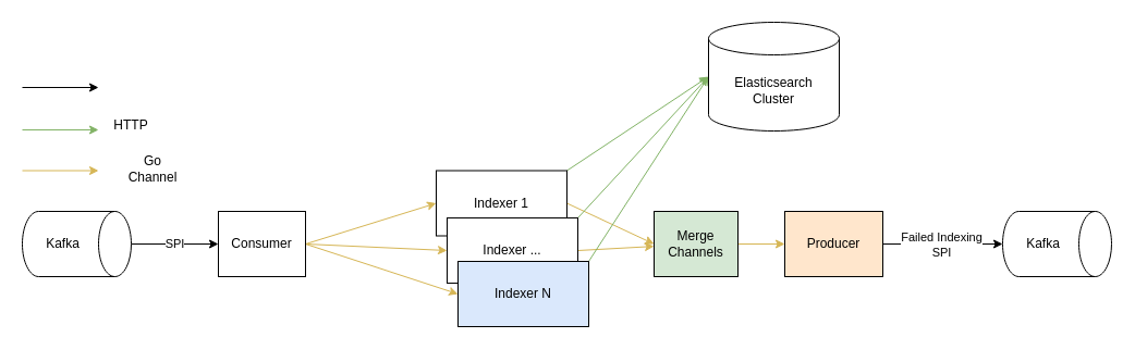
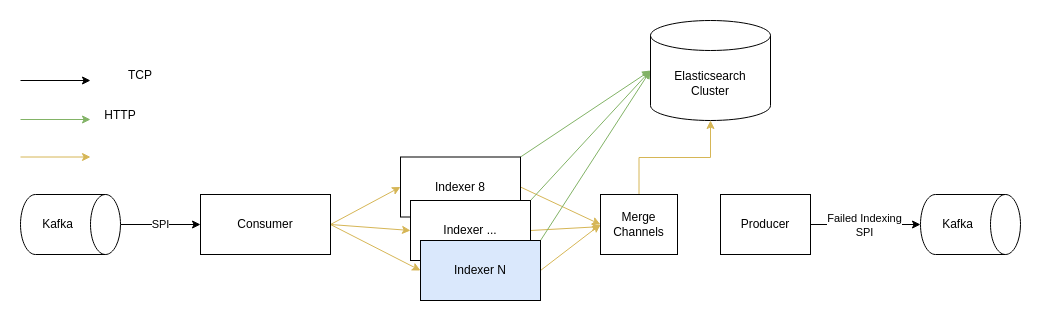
  <mxCell id="0" />
  <mxCell id="1" parent="0" />
  <mxCell id="2" style="rounded=0;orthogonalLoop=1;jettySize=auto;html=1;exitX=1;exitY=0.5;exitDx=0;exitDy=0;entryX=0;entryY=0.5;entryDx=0;entryDy=0;fillColor=#fff2cc;strokeColor=#d6b656;" parent="1" source="5" target="10" edge="1"><mxGeometry relative="1" as="geometry" /></mxCell>
  <mxCell id="3" style="edgeStyle=none;rounded=0;orthogonalLoop=1;jettySize=auto;html=1;exitX=1;exitY=0.5;exitDx=0;exitDy=0;entryX=0;entryY=0.5;entryDx=0;entryDy=0;fillColor=#fff2cc;strokeColor=#d6b656;" parent="1" source="5" target="13" edge="1"><mxGeometry relative="1" as="geometry" /></mxCell>
  <mxCell id="4" style="edgeStyle=none;rounded=0;orthogonalLoop=1;jettySize=auto;html=1;exitX=1;exitY=0.5;exitDx=0;exitDy=0;entryX=0;entryY=0.5;entryDx=0;entryDy=0;fillColor=#fff2cc;strokeColor=#d6b656;" parent="1" source="5" target="16" edge="1"><mxGeometry relative="1" as="geometry" /></mxCell>
- <mxCell id="5" value="Consumer" style="rounded=0;whiteSpace=wrap;html=1;" parent="1" vertex="1"><mxGeometry x="200" y="194" width="80" height="60" as="geometry" /></mxCell>
- <mxCell id="6" value="" style="edgeStyle=orthogonalEdgeStyle;rounded=0;orthogonalLoop=1;jettySize=auto;html=1;fillColor=#fff2cc;strokeColor=#d6b656;" parent="1" source="7" target="22" edge="1"><mxGeometry relative="1" as="geometry" /></mxCell>
- <mxCell id="7" value="Merge&lt;br&gt;Channels" style="rounded=0;whiteSpace=wrap;html=1;fillColor=#d5e8d4;" parent="1" vertex="1"><mxGeometry x="600" y="194" width="77" height="60" as="geometry" /></mxCell>
+ <mxCell id="5" value="Consumer" style="rounded=0;whiteSpace=wrap;html=1;" parent="1" vertex="1"><mxGeometry x="200" y="194" width="130" height="60" as="geometry" /></mxCell>
+ <mxCell id="6" value="" style="edgeStyle=orthogonalEdgeStyle;rounded=0;orthogonalLoop=1;jettySize=auto;html=1;fillColor=#fff2cc;strokeColor=#d6b656;" parent="1" source="7" target="23" edge="1"><mxGeometry relative="1" as="geometry" /></mxCell>
+ <mxCell id="7" value="Merge&lt;br&gt;Channels" style="rounded=0;whiteSpace=wrap;html=1;" parent="1" vertex="1"><mxGeometry x="600" y="194" width="77" height="60" as="geometry" /></mxCell>
  <mxCell id="8" style="edgeStyle=none;rounded=0;orthogonalLoop=1;jettySize=auto;html=1;exitX=1;exitY=0.5;exitDx=0;exitDy=0;entryX=0;entryY=0.5;entryDx=0;entryDy=0;fillColor=#fff2cc;strokeColor=#d6b656;" parent="1" source="10" target="7" edge="1"><mxGeometry relative="1" as="geometry" /></mxCell>
  <mxCell id="9" style="edgeStyle=none;rounded=0;orthogonalLoop=1;jettySize=auto;html=1;exitX=1;exitY=0;exitDx=0;exitDy=0;entryX=0;entryY=0.5;entryDx=0;entryDy=0;entryPerimeter=0;fillColor=#d5e8d4;strokeColor=#82b366;" parent="1" source="10" target="23" edge="1"><mxGeometry relative="1" as="geometry"><mxPoint x="760" y="-70" as="targetPoint" /></mxGeometry></mxCell>
- <mxCell id="10" value="Indexer 1" style="rounded=0;whiteSpace=wrap;html=1;" parent="1" vertex="1"><mxGeometry x="400" y="156.5" width="120" height="60" as="geometry" /></mxCell>
+ <mxCell id="10" value="Indexer 8" style="rounded=0;whiteSpace=wrap;html=1;" parent="1" vertex="1"><mxGeometry x="400" y="156.5" width="120" height="60" as="geometry" /></mxCell>
  <mxCell id="11" style="edgeStyle=none;rounded=0;orthogonalLoop=1;jettySize=auto;html=1;exitX=1;exitY=0.5;exitDx=0;exitDy=0;fillColor=#fff2cc;strokeColor=#d6b656;" parent="1" source="13" target="7" edge="1"><mxGeometry relative="1" as="geometry" /></mxCell>
  <mxCell id="12" style="edgeStyle=none;rounded=0;orthogonalLoop=1;jettySize=auto;html=1;exitX=1;exitY=0;exitDx=0;exitDy=0;entryX=0;entryY=0.5;entryDx=0;entryDy=0;entryPerimeter=0;fillColor=#d5e8d4;strokeColor=#82b366;" parent="1" source="13" target="23" edge="1"><mxGeometry relative="1" as="geometry"><mxPoint x="772" y="-31" as="targetPoint" /></mxGeometry></mxCell>
  <mxCell id="13" value="Indexer ..." style="rounded=0;whiteSpace=wrap;html=1;" parent="1" vertex="1"><mxGeometry x="410" y="200" width="120" height="60" as="geometry" /></mxCell>
- <mxCell id="14" style="edgeStyle=none;rounded=0;orthogonalLoop=1;jettySize=auto;html=1;exitX=1;exitY=0.5;exitDx=0;exitDy=0;fillColor=#fff2cc;strokeColor=#d6b656;" parent="1" source="16" target="13" edge="1"><mxGeometry relative="1" as="geometry" /></mxCell>
- <mxCell id="15" style="edgeStyle=none;rounded=0;orthogonalLoop=1;jettySize=auto;html=1;exitX=1;exitY=0;exitDx=0;exitDy=0;entryX=0;entryY=0.5;entryDx=0;entryDy=0;entryPerimeter=0;fillColor=#d5e8d4;strokeColor=#82b366;endArrow=open;" parent="1" source="16" target="23" edge="1"><mxGeometry relative="1" as="geometry"><mxPoint x="783" y="8" as="targetPoint" /></mxGeometry></mxCell>
+ <mxCell id="14" style="edgeStyle=none;rounded=0;orthogonalLoop=1;jettySize=auto;html=1;exitX=1;exitY=0.5;exitDx=0;exitDy=0;entryX=0;entryY=0.5;entryDx=0;entryDy=0;fillColor=#fff2cc;strokeColor=#d6b656;" parent="1" source="16" target="7" edge="1"><mxGeometry relative="1" as="geometry" /></mxCell>
+ <mxCell id="15" style="edgeStyle=none;rounded=0;orthogonalLoop=1;jettySize=auto;html=1;exitX=1;exitY=0;exitDx=0;exitDy=0;entryX=0;entryY=0.5;entryDx=0;entryDy=0;entryPerimeter=0;fillColor=#d5e8d4;strokeColor=#82b366;" parent="1" source="16" target="23" edge="1"><mxGeometry relative="1" as="geometry"><mxPoint x="783" y="8" as="targetPoint" /></mxGeometry></mxCell>
  <mxCell id="16" value="Indexer N" style="rounded=0;whiteSpace=wrap;html=1;fillColor=#dae8fc;" parent="1" vertex="1"><mxGeometry x="420" y="240" width="120" height="60" as="geometry" /></mxCell>
  <mxCell id="17" value="SPI" style="edgeStyle=none;rounded=0;orthogonalLoop=1;jettySize=auto;html=1;exitX=0.5;exitY=0;exitDx=0;exitDy=0;exitPerimeter=0;" parent="1" source="18" target="5" edge="1"><mxGeometry relative="1" as="geometry" /></mxCell>
  <mxCell id="18" value="Kafka" style="shape=cylinder3;whiteSpace=wrap;html=1;boundedLbl=1;backgroundOutline=1;size=15;direction=south;" parent="1" vertex="1"><mxGeometry x="20" y="194" width="100" height="60" as="geometry" /></mxCell>
  <mxCell id="19" value="Kafka" style="shape=cylinder3;whiteSpace=wrap;html=1;boundedLbl=1;backgroundOutline=1;size=15;direction=south;" parent="1" vertex="1"><mxGeometry x="920" y="194" width="100" height="60" as="geometry" /></mxCell>
  <mxCell id="20" value="" style="edgeStyle=orthogonalEdgeStyle;rounded=0;orthogonalLoop=1;jettySize=auto;html=1;" parent="1" source="22" target="19" edge="1"><mxGeometry relative="1" as="geometry" /></mxCell>
  <mxCell id="21" value="Failed Indexing&lt;br&gt;SPI" style="edgeLabel;html=1;align=center;verticalAlign=middle;resizable=0;points=[];" vertex="1" connectable="0" parent="20"><mxGeometry x="-0.036" relative="1" as="geometry"><mxPoint as="offset" /></mxGeometry></mxCell>
- <mxCell id="22" value="Producer" style="rounded=0;whiteSpace=wrap;html=1;fillColor=#ffe6cc;" parent="1" vertex="1"><mxGeometry x="720" y="194" width="90" height="60" as="geometry" /></mxCell>
+ <mxCell id="22" value="Producer" style="rounded=0;whiteSpace=wrap;html=1;" parent="1" vertex="1"><mxGeometry x="720" y="194" width="90" height="60" as="geometry" /></mxCell>
  <mxCell id="23" value="Elasticsearch&lt;br&gt;Cluster" style="shape=cylinder3;whiteSpace=wrap;html=1;boundedLbl=1;backgroundOutline=1;size=15;" parent="1" vertex="1"><mxGeometry x="650" y="20" width="120" height="100" as="geometry" /></mxCell>
  <mxCell id="24" value="" style="endArrow=classic;html=1;rounded=0;" parent="1" edge="1"><mxGeometry width="50" height="50" relative="1" as="geometry"><mxPoint x="20" y="80" as="sourcePoint" /><mxPoint x="90" y="80" as="targetPoint" /></mxGeometry></mxCell>
  <mxCell id="25" value="" style="endArrow=classic;html=1;rounded=0;fillColor=#d5e8d4;strokeColor=#82b366;" parent="1" edge="1"><mxGeometry width="50" height="50" relative="1" as="geometry"><mxPoint x="20" y="119" as="sourcePoint" /><mxPoint x="90" y="119" as="targetPoint" /></mxGeometry></mxCell>
+ <mxCell id="26" value="TCP" style="text;html=1;strokeColor=none;fillColor=none;align=center;verticalAlign=middle;whiteSpace=wrap;rounded=0;" parent="1" vertex="1"><mxGeometry x="110" y="60" width="60" height="30" as="geometry" /></mxCell>
  <mxCell id="27" value="HTTP" style="text;html=1;strokeColor=none;fillColor=none;align=center;verticalAlign=middle;whiteSpace=wrap;rounded=0;" parent="1" vertex="1"><mxGeometry x="90" y="100" width="60" height="30" as="geometry" /></mxCell>
- <mxCell id="28" value="Go Channel" style="text;html=1;strokeColor=none;fillColor=none;align=center;verticalAlign=middle;whiteSpace=wrap;rounded=0;" parent="1" vertex="1"><mxGeometry x="110" y="140" width="60" height="30" as="geometry" /></mxCell>
  <mxCell id="29" value="" style="endArrow=classic;html=1;rounded=0;fillColor=#fff2cc;strokeColor=#d6b656;" parent="1" edge="1"><mxGeometry width="50" height="50" relative="1" as="geometry"><mxPoint x="20" y="156.5" as="sourcePoint" /><mxPoint x="90" y="156.5" as="targetPoint" /></mxGeometry></mxCell>
